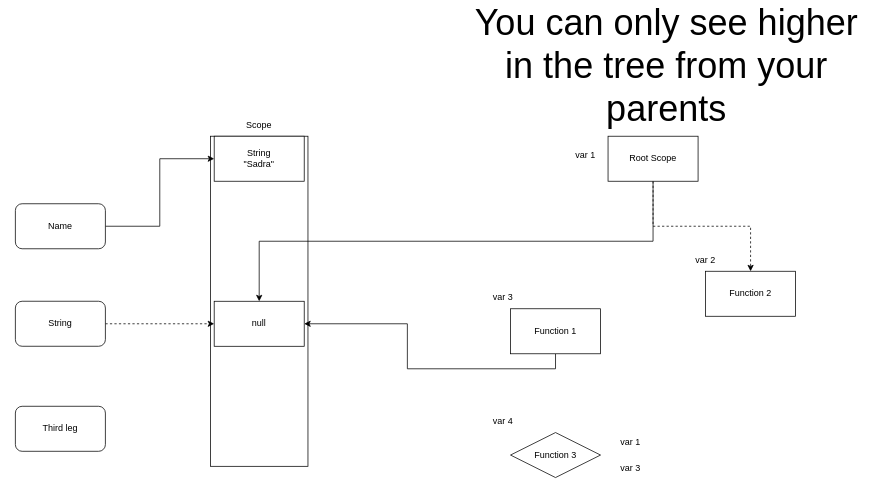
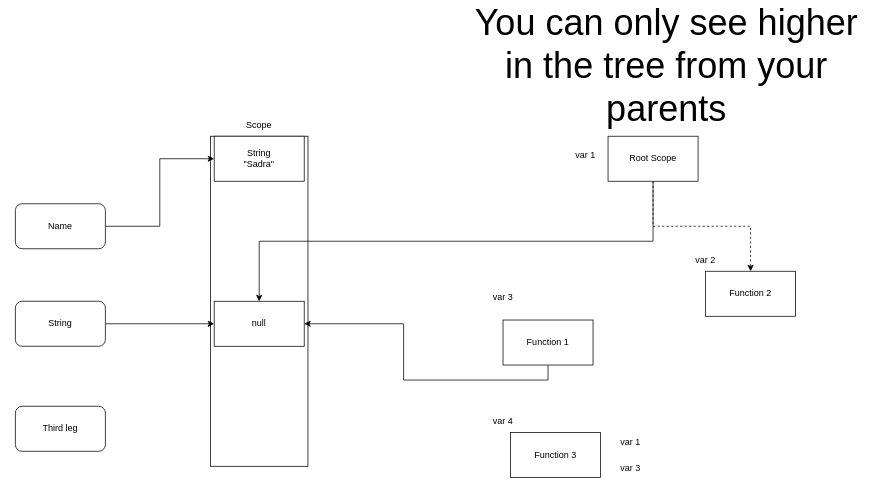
  <mxCell id="0" />
  <mxCell id="1" parent="0" />
  <mxCell id="2" value="" style="rounded=0;whiteSpace=wrap;html=1;" vertex="1" parent="1"><mxGeometry x="280" y="160" width="130" height="440" as="geometry" /></mxCell>
  <mxCell id="3" value="Scope" style="text;html=1;strokeColor=none;fillColor=none;align=center;verticalAlign=middle;whiteSpace=wrap;rounded=0;" vertex="1" parent="1"><mxGeometry x="315" y="130" width="60" height="30" as="geometry" /></mxCell>
  <mxCell id="4" value="String&lt;br&gt;&quot;Sadra&quot;" style="rounded=0;whiteSpace=wrap;html=1;" vertex="1" parent="1"><mxGeometry x="285" y="160" width="120" height="60" as="geometry" /></mxCell>
  <mxCell id="5" style="edgeStyle=orthogonalEdgeStyle;rounded=0;orthogonalLoop=1;jettySize=auto;html=1;exitX=1;exitY=0.5;exitDx=0;exitDy=0;entryX=0;entryY=0.5;entryDx=0;entryDy=0;" edge="1" parent="1" source="6" target="4"><mxGeometry relative="1" as="geometry" /></mxCell>
  <mxCell id="6" value="Name" style="rounded=1;whiteSpace=wrap;html=1;" vertex="1" parent="1"><mxGeometry x="20" y="250" width="120" height="60" as="geometry" /></mxCell>
- <mxCell id="7" style="edgeStyle=orthogonalEdgeStyle;rounded=0;orthogonalLoop=1;jettySize=auto;html=1;exitX=1;exitY=0.5;exitDx=0;exitDy=0;dashed=1;" edge="1" parent="1" source="8" target="9"><mxGeometry relative="1" as="geometry" /></mxCell>
+ <mxCell id="7" style="edgeStyle=orthogonalEdgeStyle;rounded=0;orthogonalLoop=1;jettySize=auto;html=1;exitX=1;exitY=0.5;exitDx=0;exitDy=0;" edge="1" parent="1" source="8" target="9"><mxGeometry relative="1" as="geometry" /></mxCell>
  <mxCell id="8" value="String" style="rounded=1;whiteSpace=wrap;html=1;" vertex="1" parent="1"><mxGeometry x="20" y="380" width="120" height="60" as="geometry" /></mxCell>
  <mxCell id="9" value="null" style="rounded=0;whiteSpace=wrap;html=1;" vertex="1" parent="1"><mxGeometry x="285" y="380" width="120" height="60" as="geometry" /></mxCell>
  <mxCell id="10" value="Third leg" style="rounded=1;whiteSpace=wrap;html=1;" vertex="1" parent="1"><mxGeometry x="20" y="520" width="120" height="60" as="geometry" /></mxCell>
  <mxCell id="11" style="edgeStyle=orthogonalEdgeStyle;rounded=0;orthogonalLoop=1;jettySize=auto;html=1;exitX=0.5;exitY=1;exitDx=0;exitDy=0;" edge="1" parent="1" source="13" target="9"><mxGeometry relative="1" as="geometry" /></mxCell>
  <mxCell id="12" style="edgeStyle=orthogonalEdgeStyle;rounded=0;orthogonalLoop=1;jettySize=auto;html=1;exitX=0.5;exitY=1;exitDx=0;exitDy=0;dashed=1;" edge="1" parent="1" source="13" target="16"><mxGeometry relative="1" as="geometry" /></mxCell>
  <mxCell id="13" value="Root Scope" style="rounded=0;whiteSpace=wrap;html=1;" vertex="1" parent="1"><mxGeometry x="810" y="160" width="120" height="60" as="geometry" /></mxCell>
  <mxCell id="14" style="edgeStyle=orthogonalEdgeStyle;rounded=0;orthogonalLoop=1;jettySize=auto;html=1;exitX=0.5;exitY=1;exitDx=0;exitDy=0;" edge="1" parent="1" source="15" target="9"><mxGeometry relative="1" as="geometry" /></mxCell>
- <mxCell id="15" value="Function 1" style="rounded=0;whiteSpace=wrap;html=1;" vertex="1" parent="1"><mxGeometry x="680" y="390" width="120" height="60" as="geometry" /></mxCell>
+ <mxCell id="15" value="Function 1" style="rounded=0;whiteSpace=wrap;html=1;" vertex="1" parent="1"><mxGeometry x="670" y="405" width="120" height="60" as="geometry" /></mxCell>
  <mxCell id="16" value="Function 2" style="rounded=0;whiteSpace=wrap;html=1;" vertex="1" parent="1"><mxGeometry x="940" y="340" width="120" height="60" as="geometry" /></mxCell>
  <mxCell id="17" value="var 1" style="text;html=1;strokeColor=none;fillColor=none;align=center;verticalAlign=middle;whiteSpace=wrap;rounded=0;" vertex="1" parent="1"><mxGeometry x="750" y="170" width="60" height="30" as="geometry" /></mxCell>
  <mxCell id="18" value="var 2" style="text;html=1;strokeColor=none;fillColor=none;align=center;verticalAlign=middle;whiteSpace=wrap;rounded=0;" vertex="1" parent="1"><mxGeometry x="910" y="310" width="60" height="30" as="geometry" /></mxCell>
  <mxCell id="19" value="var 3" style="text;html=1;strokeColor=none;fillColor=none;align=center;verticalAlign=middle;whiteSpace=wrap;rounded=0;" vertex="1" parent="1"><mxGeometry x="640" y="360" width="60" height="30" as="geometry" /></mxCell>
- <mxCell id="20" value="Function 3" style="rhombus;whiteSpace=wrap;html=1;" vertex="1" parent="1"><mxGeometry x="680" y="555" width="120" height="60" as="geometry" /></mxCell>
+ <mxCell id="20" value="Function 3" style="rounded=0;whiteSpace=wrap;html=1;" vertex="1" parent="1"><mxGeometry x="680" y="555" width="120" height="60" as="geometry" /></mxCell>
  <mxCell id="21" value="var 1" style="text;html=1;strokeColor=none;fillColor=none;align=center;verticalAlign=middle;whiteSpace=wrap;rounded=0;" vertex="1" parent="1"><mxGeometry x="810" y="552.5" width="60" height="30" as="geometry" /></mxCell>
  <mxCell id="22" value="var 3" style="text;html=1;strokeColor=none;fillColor=none;align=center;verticalAlign=middle;whiteSpace=wrap;rounded=0;" vertex="1" parent="1"><mxGeometry x="810" y="587.5" width="60" height="30" as="geometry" /></mxCell>
  <mxCell id="23" value="var 4" style="text;html=1;strokeColor=none;fillColor=none;align=center;verticalAlign=middle;whiteSpace=wrap;rounded=0;" vertex="1" parent="1"><mxGeometry x="640" y="525" width="60" height="30" as="geometry" /></mxCell>
  <mxCell id="24" value="&lt;font style=&quot;font-size: 48px&quot;&gt;You can only see higher in the tree from your parents&lt;/font&gt;" style="text;html=1;strokeColor=none;fillColor=none;align=center;verticalAlign=middle;whiteSpace=wrap;rounded=0;" vertex="1" parent="1"><mxGeometry x="613" y="20" width="550" height="91" as="geometry" /></mxCell>
